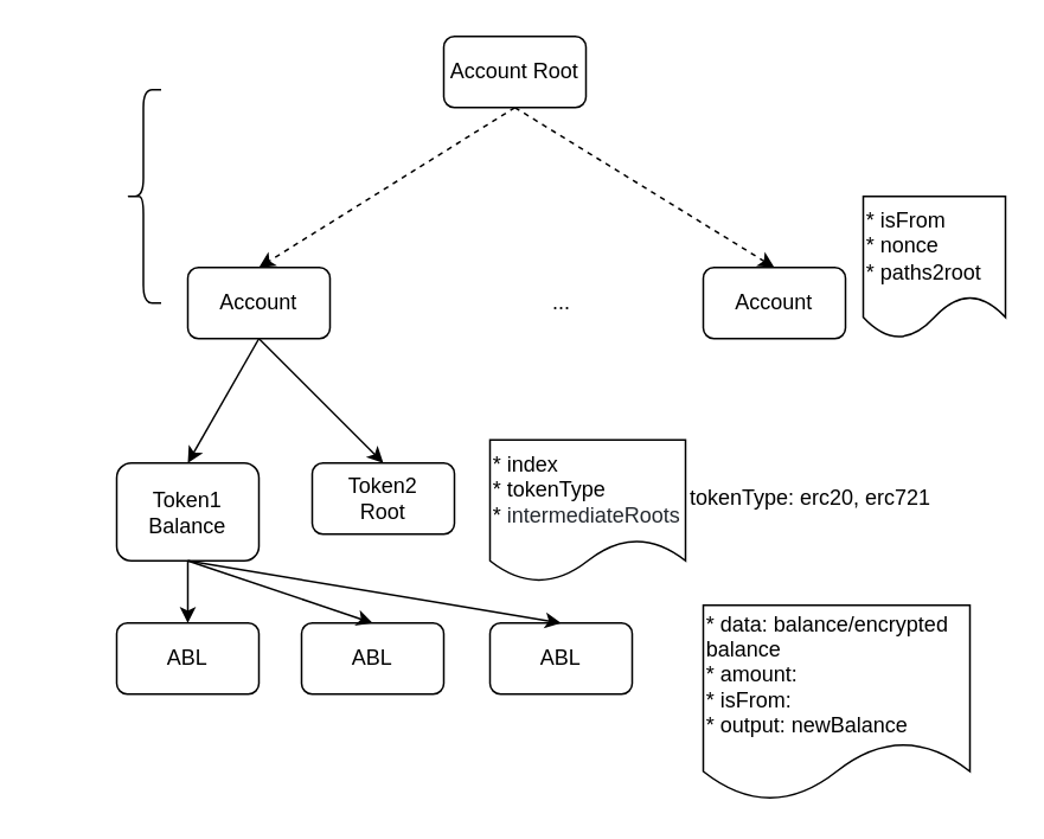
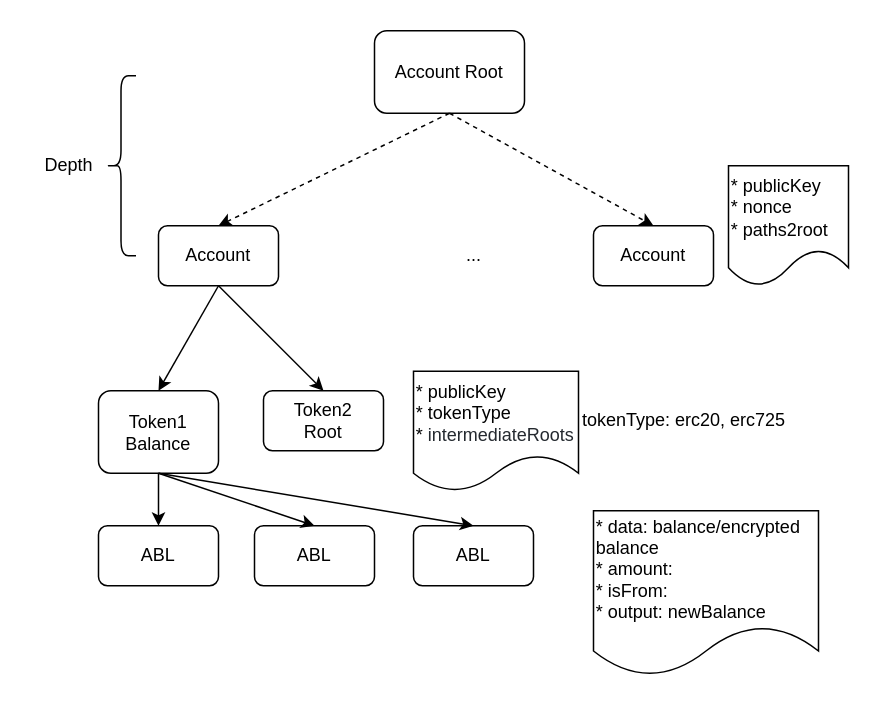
  <mxCell id="0" />
  <mxCell id="1" parent="0" />
- <mxCell id="2" value="&lt;span style=&quot;text-align: left;&quot;&gt;Account Root&lt;/span&gt;" style="rounded=1;whiteSpace=wrap;html=1;fontFamily=Helvetica;" parent="1" vertex="1"><mxGeometry x="249" y="20" width="80" height="40" as="geometry" /></mxCell>
+ <mxCell id="2" value="&lt;span style=&quot;text-align: left;&quot;&gt;Account Root&lt;/span&gt;" style="rounded=1;whiteSpace=wrap;html=1;fontFamily=Helvetica;" parent="1" vertex="1"><mxGeometry x="249" y="20" width="100" height="55" as="geometry" /></mxCell>
  <mxCell id="3" value="Account" style="rounded=1;whiteSpace=wrap;html=1;fontFamily=Helvetica;" parent="1" vertex="1"><mxGeometry x="105" y="150" width="80" height="40" as="geometry" /></mxCell>
  <mxCell id="4" value="Account" style="rounded=1;whiteSpace=wrap;html=1;fontFamily=Helvetica;" parent="1" vertex="1"><mxGeometry x="395" y="150" width="80" height="40" as="geometry" /></mxCell>
  <mxCell id="5" value="" style="shape=curlyBracket;whiteSpace=wrap;html=1;rounded=1;fontFamily=Helvetica;" parent="1" vertex="1"><mxGeometry x="70" y="50" width="20" height="120" as="geometry" /></mxCell>
+ <mxCell id="6" value="Depth" style="text;html=1;align=center;verticalAlign=middle;resizable=0;points=[];autosize=1;fontFamily=Helvetica;" parent="1" vertex="1"><mxGeometry x="20" y="100" width="50" height="20" as="geometry" /></mxCell>
  <mxCell id="7" value="" style="endArrow=classic;html=1;exitX=0.5;exitY=1;exitDx=0;exitDy=0;entryX=0.5;entryY=0;entryDx=0;entryDy=0;dashed=1;fontFamily=Helvetica;" parent="1" source="2" target="3" edge="1"><mxGeometry width="50" height="50" relative="1" as="geometry"><mxPoint x="175" y="360" as="sourcePoint" /><mxPoint x="225" y="310" as="targetPoint" /></mxGeometry></mxCell>
  <mxCell id="8" value="" style="endArrow=classic;html=1;exitX=0.5;exitY=1;exitDx=0;exitDy=0;entryX=0.5;entryY=0;entryDx=0;entryDy=0;dashed=1;fontFamily=Helvetica;" parent="1" source="2" target="4" edge="1"><mxGeometry width="50" height="50" relative="1" as="geometry"><mxPoint x="319" y="90" as="sourcePoint" /><mxPoint x="175" y="160" as="targetPoint" /></mxGeometry></mxCell>
  <mxCell id="9" value="..." style="text;html=1;align=center;verticalAlign=middle;resizable=0;points=[];autosize=1;fontFamily=Helvetica;" parent="1" vertex="1"><mxGeometry x="300" y="160" width="30" height="20" as="geometry" /></mxCell>
  <mxCell id="10" value="Token1&lt;br&gt;Balance" style="rounded=1;whiteSpace=wrap;html=1;fontFamily=Helvetica;" parent="1" vertex="1"><mxGeometry x="65" y="260" width="80" height="55" as="geometry" /></mxCell>
  <mxCell id="11" value="Token2&lt;br&gt;Root" style="rounded=1;whiteSpace=wrap;html=1;fontFamily=Helvetica;" parent="1" vertex="1"><mxGeometry x="175" y="260" width="80" height="40" as="geometry" /></mxCell>
  <mxCell id="12" value="" style="endArrow=classic;html=1;exitX=0.5;exitY=1;exitDx=0;exitDy=0;entryX=0.5;entryY=0;entryDx=0;entryDy=0;fontFamily=Helvetica;" parent="1" source="3" target="10" edge="1"><mxGeometry width="50" height="50" relative="1" as="geometry"><mxPoint x="299" y="70" as="sourcePoint" /><mxPoint x="155" y="160" as="targetPoint" /></mxGeometry></mxCell>
  <mxCell id="13" value="" style="endArrow=classic;html=1;exitX=0.5;exitY=1;exitDx=0;exitDy=0;entryX=0.5;entryY=0;entryDx=0;entryDy=0;fontFamily=Helvetica;" parent="1" source="3" target="11" edge="1"><mxGeometry width="50" height="50" relative="1" as="geometry"><mxPoint x="155" y="200" as="sourcePoint" /><mxPoint x="115" y="270" as="targetPoint" /></mxGeometry></mxCell>
  <mxCell id="14" value="ABL" style="rounded=1;whiteSpace=wrap;html=1;fontFamily=Helvetica;" parent="1" vertex="1"><mxGeometry x="65" y="350" width="80" height="40" as="geometry" /></mxCell>
- <mxCell id="15" value="&lt;span style=&quot;&quot;&gt;* isFrom&lt;/span&gt;&lt;br style=&quot;&quot;&gt;&lt;span style=&quot;&quot;&gt;* nonce&lt;/span&gt;&lt;span style=&quot;&quot;&gt;&lt;br&gt;* paths2root&lt;br&gt;&lt;/span&gt;" style="shape=document;whiteSpace=wrap;html=1;boundedLbl=1;align=left;fontFamily=Helvetica;" parent="1" vertex="1"><mxGeometry x="485" y="110" width="80" height="80" as="geometry" /></mxCell>
- <mxCell id="16" value="* index&lt;br&gt;* tokenType&lt;br&gt;*&amp;nbsp;&lt;span style=&quot;color: rgb(36, 41, 47); background-color: rgb(255, 255, 255);&quot;&gt;intermediateRoots&lt;/span&gt;" style="shape=document;whiteSpace=wrap;html=1;boundedLbl=1;align=left;fontFamily=Helvetica;" parent="1" vertex="1"><mxGeometry x="275" y="247" width="110" height="80" as="geometry" /></mxCell>
+ <mxCell id="15" value="&lt;span style=&quot;&quot;&gt;* publicKey&lt;/span&gt;&lt;br style=&quot;&quot;&gt;&lt;span style=&quot;&quot;&gt;* nonce&lt;/span&gt;&lt;span style=&quot;&quot;&gt;&lt;br&gt;* paths2root&lt;br&gt;&lt;/span&gt;" style="shape=document;whiteSpace=wrap;html=1;boundedLbl=1;align=left;fontFamily=Helvetica;" parent="1" vertex="1"><mxGeometry x="485" y="110" width="80" height="80" as="geometry" /></mxCell>
+ <mxCell id="16" value="* publicKey&lt;br&gt;* tokenType&lt;br&gt;*&amp;nbsp;&lt;span style=&quot;color: rgb(36, 41, 47); background-color: rgb(255, 255, 255);&quot;&gt;intermediateRoots&lt;/span&gt;" style="shape=document;whiteSpace=wrap;html=1;boundedLbl=1;align=left;fontFamily=Helvetica;" parent="1" vertex="1"><mxGeometry x="275" y="247" width="110" height="80" as="geometry" /></mxCell>
  <mxCell id="17" value="ABL" style="rounded=1;whiteSpace=wrap;html=1;fontFamily=Helvetica;" parent="1" vertex="1"><mxGeometry x="169" y="350" width="80" height="40" as="geometry" /></mxCell>
  <mxCell id="18" value="ABL" style="rounded=1;whiteSpace=wrap;html=1;fontFamily=Helvetica;" parent="1" vertex="1"><mxGeometry x="275" y="350" width="80" height="40" as="geometry" /></mxCell>
  <mxCell id="19" value="* data: balance/encrypted balance&lt;br&gt;* amount:&amp;nbsp;&lt;br&gt;* isFrom:&amp;nbsp;&lt;br&gt;* output: newBalance" style="shape=document;whiteSpace=wrap;html=1;boundedLbl=1;align=left;fontFamily=Helvetica;" parent="1" vertex="1"><mxGeometry x="395" y="340" width="150" height="110" as="geometry" /></mxCell>
- <mxCell id="20" value="tokenType: erc20, erc721" style="text;html=1;align=center;verticalAlign=middle;resizable=0;points=[];autosize=1;fontFamily=Helvetica;" parent="1" vertex="1"><mxGeometry x="380" y="270" width="150" height="20" as="geometry" /></mxCell>
+ <mxCell id="20" value="tokenType: erc20, erc725" style="text;html=1;align=center;verticalAlign=middle;resizable=0;points=[];autosize=1;fontFamily=Helvetica;" parent="1" vertex="1"><mxGeometry x="380" y="270" width="150" height="20" as="geometry" /></mxCell>
  <mxCell id="21" value="" style="endArrow=classic;html=1;exitX=0.5;exitY=1;exitDx=0;exitDy=0;entryX=0.5;entryY=0;entryDx=0;entryDy=0;fontFamily=Helvetica;" parent="1" source="10" target="14" edge="1"><mxGeometry width="50" height="50" relative="1" as="geometry"><mxPoint x="155" y="200" as="sourcePoint" /><mxPoint x="115" y="270" as="targetPoint" /></mxGeometry></mxCell>
  <mxCell id="22" value="" style="endArrow=classic;html=1;exitX=0.5;exitY=1;exitDx=0;exitDy=0;entryX=0.5;entryY=0;entryDx=0;entryDy=0;fontFamily=Helvetica;" parent="1" source="10" target="17" edge="1"><mxGeometry width="50" height="50" relative="1" as="geometry"><mxPoint x="115" y="310" as="sourcePoint" /><mxPoint x="115" y="360" as="targetPoint" /></mxGeometry></mxCell>
  <mxCell id="23" value="" style="endArrow=classic;html=1;exitX=0.5;exitY=1;exitDx=0;exitDy=0;entryX=0.5;entryY=0;entryDx=0;entryDy=0;fontFamily=Helvetica;" parent="1" source="10" target="18" edge="1"><mxGeometry width="50" height="50" relative="1" as="geometry"><mxPoint x="115" y="310" as="sourcePoint" /><mxPoint x="219" y="360" as="targetPoint" /></mxGeometry></mxCell>
